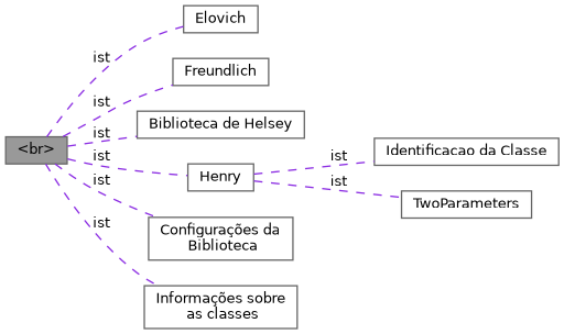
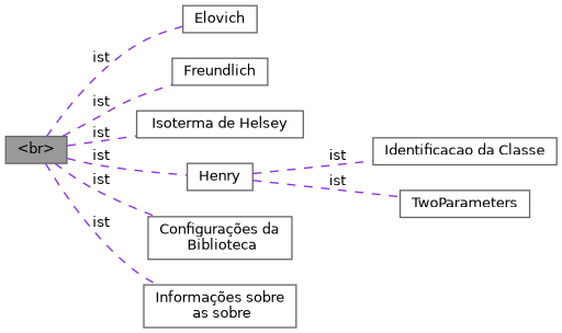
  digraph {
    rankdir=LR
    node [color=grey40 fillcolor=white fontname=Helvetica fontsize=10 shape=box style=filled]
    edge [color=blueviolet dir=none fontname=Helvetica fontsize=10 labelfontname=Helvetica labelfontsize=10 shape=plaintext style=dashed]
    n1 [height=0.2 label=Elovich width=0.4]
    n2 [height=0.2 label=Freundlich width=0.4]
-   n3 [height=0.2 label="Biblioteca de Helsey" width=0.4]
+   n3 [height=0.2 label="Isoterma de Helsey" width=0.4]
    n4 [height=0.2 label=Henry width=0.4]
    n5 [height=0.2 label="Identificacao da Classe" width=0.4]
    n6 [height=0.2 label=TwoParameters width=0.4]
    n7 [color=gray40 fillcolor=grey60 fontcolor=black height=0.2 label="\<br\>" width=0.4]
    n8 [height=0.2 label="Configurações da\l Biblioteca" width=0.4]
-   n9 [height=0.2 label="Informações sobre\l as classes" width=0.4]
+   n9 [height=0.2 label="Informações sobre\l as sobre" width=0.4]
    n4 -> n5 [label=ist]
    n4 -> n6 [label=ist]
    n7 -> n1 [label=ist]
    n7 -> n2 [label=ist]
    n7 -> n3 [label=ist]
    n7 -> n4 [label=ist]
    n7 -> n8 [label=ist]
    n7 -> n9 [label=ist]
  }
